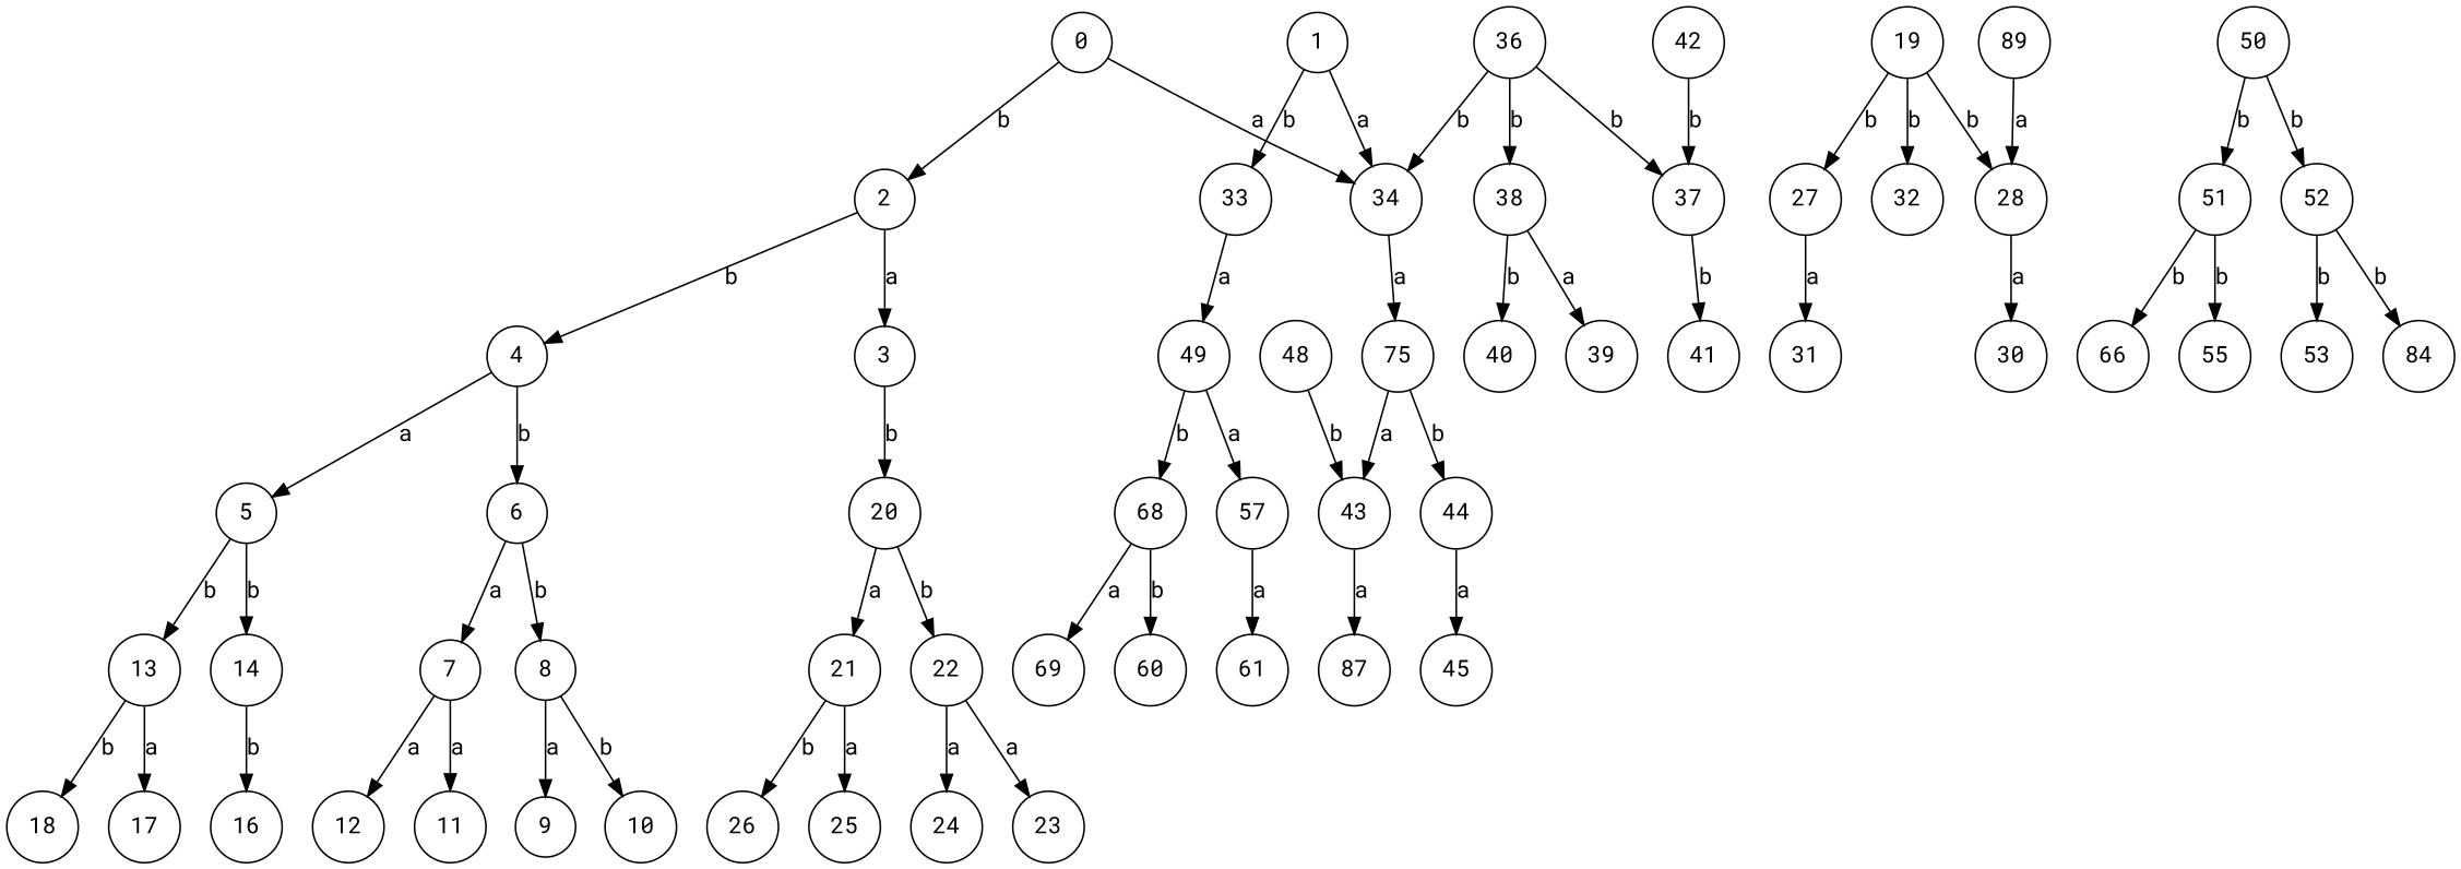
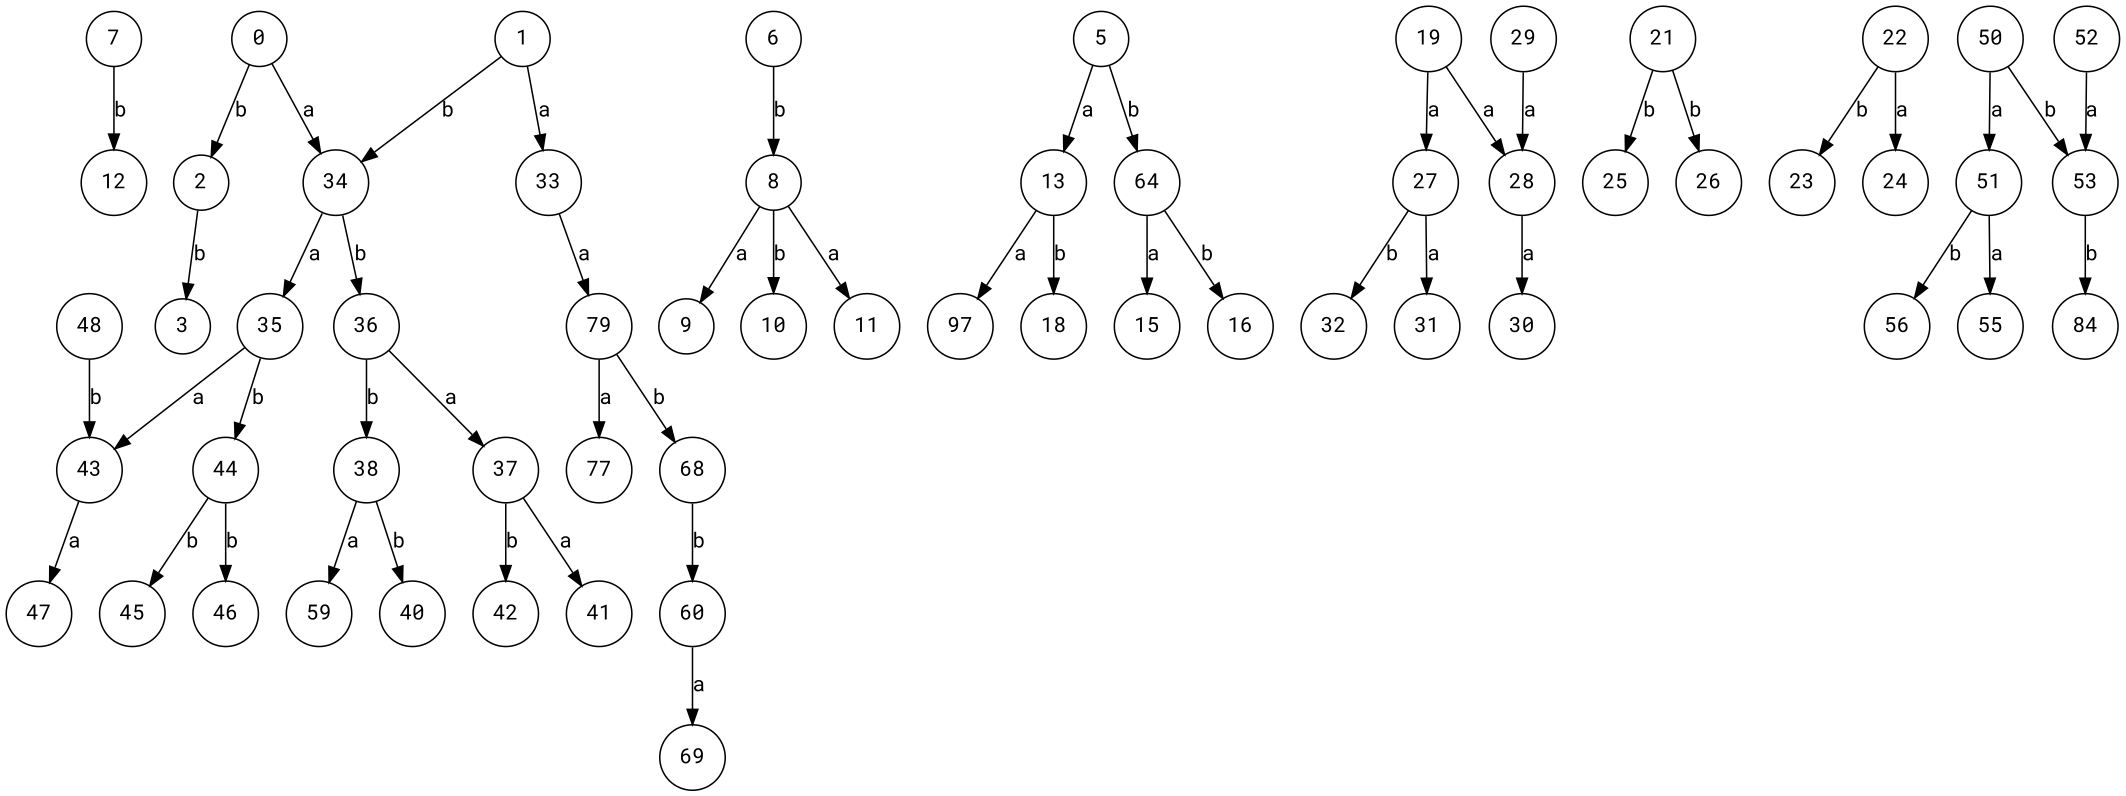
  digraph {
    fontname="Roboto Mono"
    node [fontname="Roboto Mono" shape=circle]
    edge [fontname="Roboto Mono"]
    n1 [label=12]
    n2 [label=44]
    n3 [label=45]
+   n4 [label=46]
    n5 [label=8]
    n6 [label=9]
    n7 [label=10]
    n8 [label=0]
    n9 [label=2]
    n10 [label=34]
    n11 [label=1]
    n12 [label=33]
-   n13 [label=4]
    n14 [label=3]
-   n15 [label=49]
-   n16 [label=75]
+   n15 [label=79]
+   n16 [label=35]
    n17 [label=36]
    n18 [label=6]
    n19 [label=5]
-   n20 [label=20]
    n21 [label=7]
    n22 [label=11]
-   n23 [label=87]
-   n24 [label=17]
+   n23 [label=47]
+   n24 [label=97]
    n25 [label=13]
-   n26 [label=14]
+   n26 [label=64]
    n27 [label=18]
+   n28 [label=15]
    n29 [label=16]
    n30 [label=19]
    n31 [label=28]
    n32 [label=27]
    n33 [label=21]
    n34 [label=22]
-   n35 [label=39]
-   n36 [label=57]
+   n35 [label=59]
+   n36 [label=77]
    n37 [label=68]
    n38 [label=50]
    n39 [label=51]
    n40 [label=52]
    n41 [label=43]
    n42 [label=38]
    n43 [label=37]
    n44 [label=23]
    n45 [label=30]
-   n46 [label=89]
-   n47 [label=66]
+   n46 [label=29]
+   n47 [label=56]
    n48 [label=55]
    n49 [label=25]
    n50 [label=48]
-   n51 [label=61]
    n52 [label=60]
    n53 [label=69]
    n54 [label=53]
    n55 [label=84]
    n56 [label=40]
    n57 [label=32]
    n58 [label=31]
    n59 [label=26]
    n60 [label=24]
    n61 [label=42]
    n62 [label=41]
-   n2 -> n3 [label=a]
+   n2 -> n3 [label=b]
+   n2 -> n4 [label=b]
    n5 -> n6 [label=a]
    n5 -> n7 [label=b]
    n8 -> n9 [label=b]
    n8 -> n10 [label=a]
-   n9 -> n13 [label=b]
-   n9 -> n14 [label=a]
+   n9 -> n14 [label=b]
    n10 -> n16 [label=a]
-   n17 -> n10 [label=b]
-   n11 -> n10 [label=a]
-   n11 -> n12 [label=b]
+   n10 -> n17 [label=b]
+   n11 -> n10 [label=b]
+   n11 -> n12 [label=a]
    n12 -> n15 [label=a]
-   n13 -> n18 [label=b]
-   n13 -> n19 [label=a]
-   n14 -> n20 [label=b]
    n15 -> n36 [label=a]
    n15 -> n37 [label=b]
    n16 -> n2 [label=b]
    n16 -> n41 [label=a]
    n17 -> n42 [label=b]
-   n17 -> n43 [label=b]
+   n17 -> n43 [label=a]
    n18 -> n5 [label=b]
-   n18 -> n21 [label=a]
-   n19 -> n25 [label=b]
+   n19 -> n25 [label=a]
    n19 -> n26 [label=b]
-   n20 -> n33 [label=a]
-   n20 -> n34 [label=b]
-   n21 -> n1 [label=a]
-   n21 -> n22 [label=a]
+   n21 -> n1 [label=b]
+   n5 -> n22 [label=a]
    n25 -> n24 [label=a]
    n25 -> n27 [label=b]
+   n26 -> n28 [label=a]
    n26 -> n29 [label=b]
-   n30 -> n31 [label=b]
-   n30 -> n32 [label=b]
+   n30 -> n31 [label=a]
+   n30 -> n32 [label=a]
    n31 -> n45 [label=a]
-   n30 -> n57 [label=b]
+   n32 -> n57 [label=b]
    n32 -> n58 [label=a]
-   n33 -> n49 [label=a]
+   n33 -> n49 [label=b]
    n33 -> n59 [label=b]
-   n34 -> n44 [label=a]
+   n34 -> n44 [label=b]
    n34 -> n60 [label=a]
-   n36 -> n51 [label=a]
    n37 -> n52 [label=b]
-   n37 -> n53 [label=a]
-   n38 -> n39 [label=b]
-   n38 -> n40 [label=b]
+   n52 -> n53 [label=a]
+   n38 -> n39 [label=a]
+   n38 -> n54 [label=b]
    n39 -> n47 [label=b]
-   n39 -> n48 [label=b]
-   n40 -> n54 [label=b]
-   n40 -> n55 [label=b]
+   n39 -> n48 [label=a]
+   n40 -> n54 [label=a]
+   n54 -> n55 [label=b]
    n41 -> n23 [label=a]
    n42 -> n35 [label=a]
    n42 -> n56 [label=b]
-   n61 -> n43 [label=b]
-   n43 -> n62 [label=b]
+   n43 -> n61 [label=b]
+   n43 -> n62 [label=a]
    n46 -> n31 [label=a]
    n50 -> n41 [label=b]
  }
